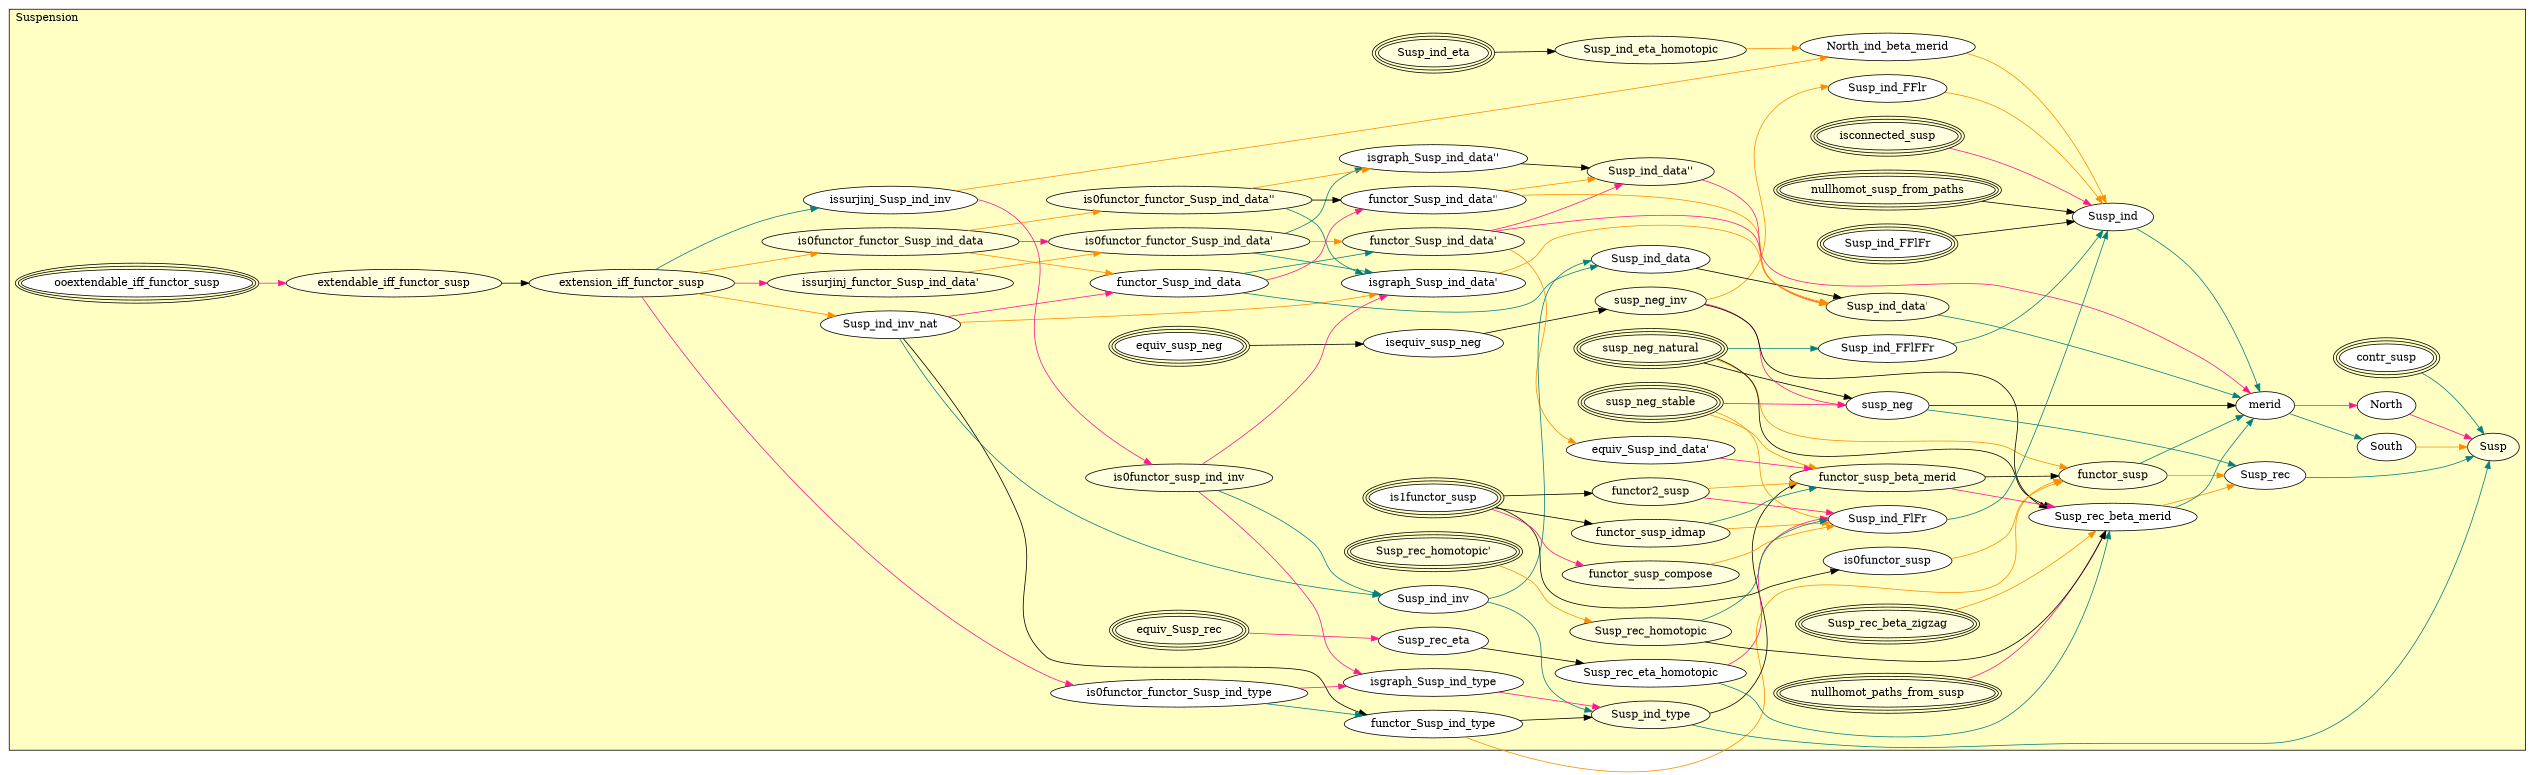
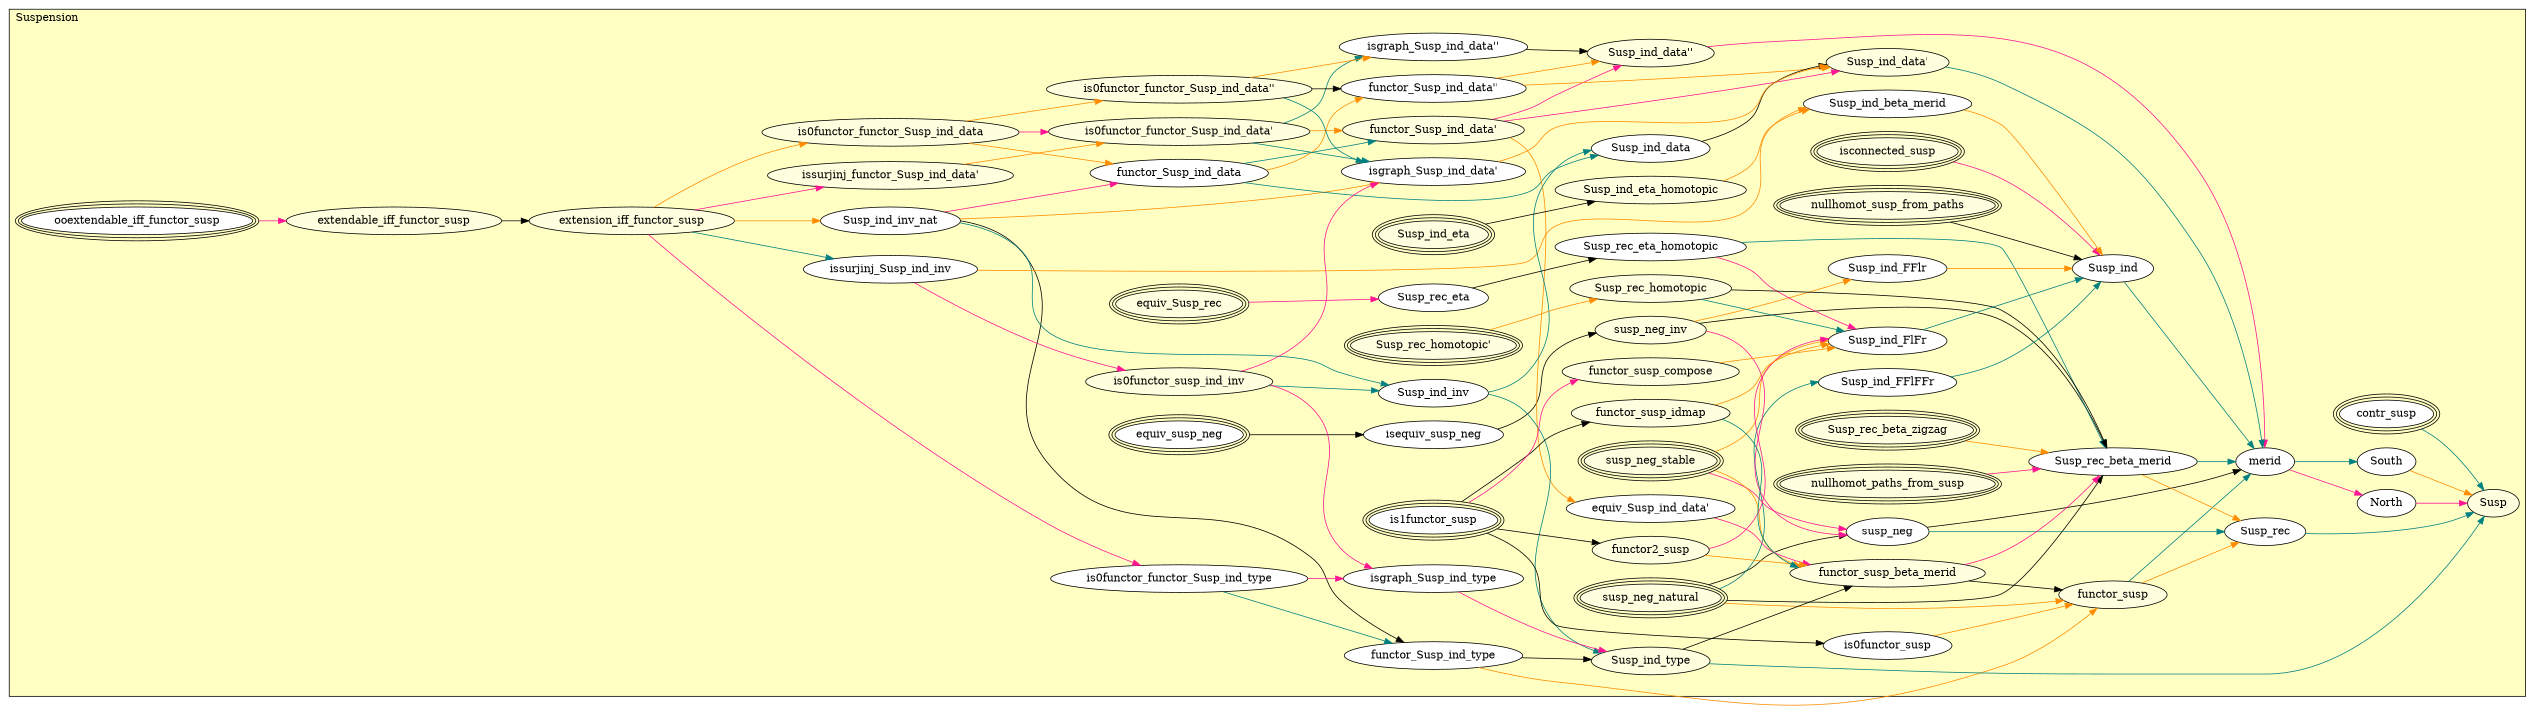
  digraph {
    rankdir=LR
    node [fillcolor=white style=filled]
    edge [color=darkorange]
    n1 [fillcolor=lightyellow label=susp_neg_natural peripheries=3]
    n2 [fillcolor=lightyellow label=susp_neg_stable peripheries=3]
    n3 [label=equiv_susp_neg peripheries=3]
    n4 [label=isequiv_susp_neg]
    n5 [fillcolor=lightyellow label=susp_neg_inv]
    n6 [label=susp_neg]
    n7 [fillcolor=lightyellow label=isconnected_susp peripheries=3]
    n8 [label=contr_susp peripheries=3]
    n9 [fillcolor=lightyellow label=nullhomot_paths_from_susp peripheries=3]
    n10 [fillcolor=lightyellow label=nullhomot_susp_from_paths peripheries=3]
    n11 [label=ooextendable_iff_functor_susp peripheries=3]
    n12 [fillcolor=lightyellow label=extendable_iff_functor_susp]
    n13 [fillcolor=lightyellow label=extension_iff_functor_susp]
    n14 [label=Susp_ind_inv_nat]
    n15 [label=is0functor_functor_Susp_ind_type]
    n16 [label=functor_Susp_ind_type]
    n17 [fillcolor=lightyellow label=is0functor_functor_Susp_ind_data]
    n18 [label=functor_Susp_ind_data]
    n19 [fillcolor=lightyellow label="issurjinj_functor_Susp_ind_data'"]
    n20 [fillcolor=lightyellow label="is0functor_functor_Susp_ind_data'"]
    n21 [fillcolor=lightyellow label="functor_Susp_ind_data'"]
    n22 [label="equiv_Susp_ind_data'"]
    n23 [fillcolor=lightyellow label="is0functor_functor_Susp_ind_data''"]
    n24 [label="functor_Susp_ind_data''"]
    n25 [label="isgraph_Susp_ind_data''"]
    n26 [fillcolor=lightyellow label="Susp_ind_data''"]
    n27 [label=issurjinj_Susp_ind_inv]
    n28 [fillcolor=lightyellow label=is0functor_susp_ind_inv]
    n29 [label=Susp_ind_inv]
    n30 [label=Susp_ind_data]
    n31 [label="isgraph_Susp_ind_data'"]
    n32 [fillcolor=lightyellow label="Susp_ind_data'"]
    n33 [label=isgraph_Susp_ind_type]
    n34 [fillcolor=lightyellow label=Susp_ind_type]
    n35 [fillcolor=lightyellow label=equiv_Susp_rec peripheries=3]
    n36 [label=is1functor_susp peripheries=3]
    n37 [label=is0functor_susp]
    n38 [fillcolor=lightyellow label=functor2_susp]
    n39 [fillcolor=lightyellow label=functor_susp_idmap]
    n40 [fillcolor=lightyellow label=functor_susp_compose]
    n41 [fillcolor=lightyellow label=functor_susp_beta_merid]
    n42 [fillcolor=lightyellow label=functor_susp]
    n43 [label=Susp_rec_eta]
    n44 [fillcolor=lightyellow label=Susp_ind_eta peripheries=3]
    n45 [label=Susp_rec_eta_homotopic]
    n46 [fillcolor=lightyellow label=Susp_ind_eta_homotopic]
    n47 [fillcolor=lightyellow label="Susp_rec_homotopic'" peripheries=3]
    n48 [fillcolor=lightyellow label=Susp_rec_homotopic]
    n49 [fillcolor=lightyellow label=Susp_rec_beta_zigzag peripheries=3]
    n50 [label=Susp_rec_beta_merid]
    n51 [label=Susp_rec]
    n52 [label=Susp_ind_FFlFFr]
-   n53 [label=Susp_ind_FFlFr peripheries=3]
    n54 [label=Susp_ind_FFlr]
    n55 [label=Susp_ind_FlFr]
-   n56 [label=North_ind_beta_merid]
+   n56 [label=Susp_ind_beta_merid]
    n57 [label=Susp_ind]
    n58 [label=merid]
    n59 [label=South]
    n60 [label=North]
    n61 [fillcolor=lightyellow label=Susp]
    subgraph cluster_1 {
      fillcolor="#FFFFC3"
      label=Suspension
      labeljust=l
      style=filled
      n1
      n2
      n3
      n4
      n5
      n6
      n7
      n8
      n9
      n10
      n11
      n12
      n13
      n14
      n15
      n16
      n17
      n18
      n19
      n20
      n21
      n22
      n23
      n24
      n25
      n26
      n27
      n28
      n29
      n30
      n31
      n32
      n33
      n34
      n35
      n36
      n37
      n38
      n39
      n40
      n41
      n42
      n43
      n44
      n45
      n46
      n47
      n48
      n49
      n50
      n51
      n52
-     n53
      n54
      n55
      n56
      n57
      n58
      n59
      n60
      n61
    }
    n1 -> n6 [color=black]
    n1 -> n42
    n1 -> n50 [color=black]
    n1 -> n52 [color=teal]
    n2 -> n6 [color=deeppink]
    n2 -> n41
    n2 -> n55
    n3 -> n4 [color=black]
    n4 -> n5 [color=black]
    n5 -> n6 [color=deeppink]
    n5 -> n50 [color=black]
    n5 -> n54
    n6 -> n51 [color=teal]
    n6 -> n58 [color=black]
    n7 -> n57 [color=deeppink]
    n8 -> n61 [color=teal]
    n9 -> n50 [color=deeppink]
    n10 -> n57 [color=black]
    n11 -> n12 [color=deeppink]
    n12 -> n13 [color=black]
    n13 -> n14
    n13 -> n15 [color=deeppink]
    n13 -> n17
    n13 -> n19 [color=deeppink]
    n13 -> n27 [color=teal]
    n14 -> n16 [color=black]
    n14 -> n18 [color=deeppink]
    n14 -> n29 [color=teal]
    n14 -> n31
    n15 -> n16 [color=teal]
    n15 -> n33 [color=deeppink]
    n16 -> n34 [color=black]
    n16 -> n42
    n17 -> n18
    n17 -> n20 [color=deeppink]
    n17 -> n23
    n18 -> n21 [color=teal]
-   n18 -> n24 [color=deeppink]
+   n18 -> n24
    n18 -> n30 [color=teal]
    n19 -> n20
    n20 -> n21
    n20 -> n25 [color=teal]
    n20 -> n31 [color=teal]
    n21 -> n22
    n21 -> n26 [color=deeppink]
    n21 -> n32 [color=deeppink]
    n22 -> n41 [color=deeppink]
    n23 -> n24 [color=black]
    n23 -> n25
    n23 -> n31 [color=teal]
    n24 -> n26
    n24 -> n32
    n25 -> n26 [color=black]
    n26 -> n58 [color=deeppink]
    n27 -> n28 [color=deeppink]
    n27 -> n56
    n28 -> n29 [color=teal]
    n28 -> n31 [color=deeppink]
    n28 -> n33 [color=deeppink]
    n29 -> n30 [color=teal]
    n29 -> n34 [color=teal]
    n30 -> n32 [color=black]
    n31 -> n32
    n32 -> n58 [color=teal]
    n33 -> n34 [color=deeppink]
    n34 -> n41 [color=black]
    n34 -> n61 [color=teal]
    n35 -> n43 [color=deeppink]
    n36 -> n37 [color=black]
    n36 -> n38 [color=black]
    n36 -> n39 [color=black]
    n36 -> n40 [color=deeppink]
    n37 -> n42
    n38 -> n41
    n38 -> n55 [color=deeppink]
    n39 -> n41 [color=teal]
    n39 -> n55
    n40 -> n55
    n41 -> n42 [color=black]
    n41 -> n50 [color=deeppink]
    n42 -> n51
    n42 -> n58 [color=teal]
    n43 -> n45 [color=black]
    n44 -> n46 [color=black]
    n45 -> n50 [color=teal]
    n45 -> n55 [color=deeppink]
    n46 -> n56
    n47 -> n48
    n48 -> n50 [color=black]
    n48 -> n55 [color=teal]
    n49 -> n50
    n50 -> n51
    n50 -> n58 [color=teal]
    n51 -> n61 [color=teal]
    n52 -> n57 [color=teal]
-   n53 -> n57 [color=black]
    n54 -> n57
    n55 -> n57 [color=teal]
    n56 -> n57
    n57 -> n58 [color=teal]
    n58 -> n59 [color=teal]
    n58 -> n60 [color=deeppink]
    n59 -> n61
    n60 -> n61 [color=deeppink]
  }
